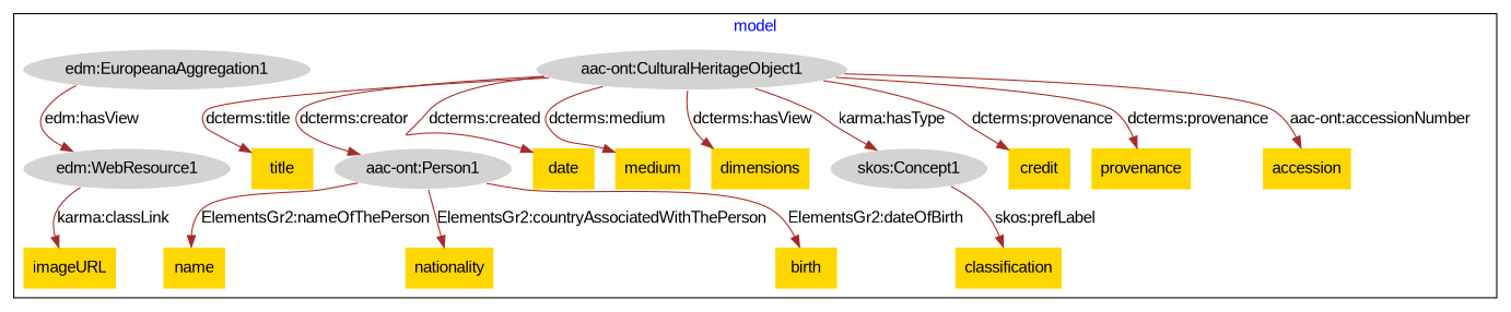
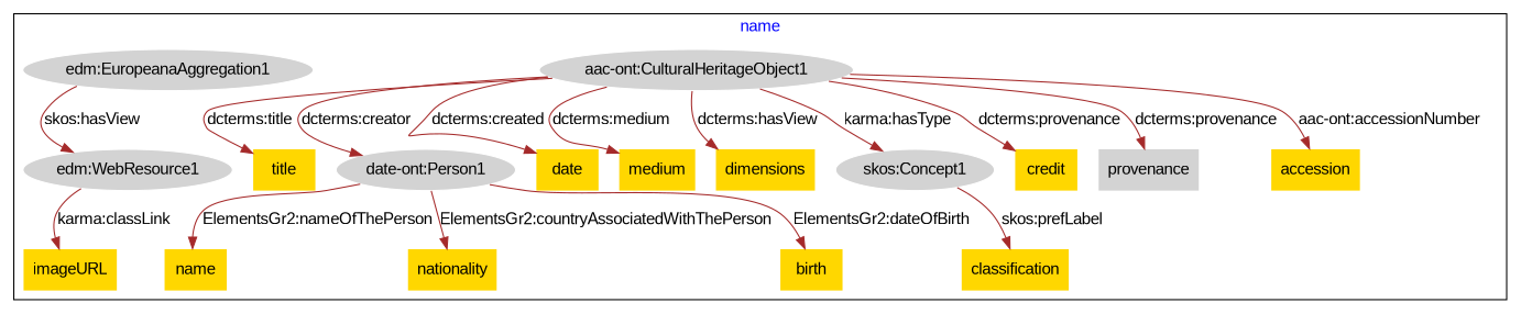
  digraph {
    fontcolor=blue
    fontname="Liberation Sans"
    remincross=true
    node [fillcolor=gold fontname="Liberation Sans" style=filled shape=plaintext]
    edge [color=brown fontcolor=black fontname="Liberation Sans"]
    n1 [color=white fillcolor=lightgray label="edm:WebResource1" shape=""]
    n2 [label=imageURL]
    n3 [color=white fillcolor=lightgray label="aac-ont:CulturalHeritageObject1" shape=""]
    n4 [label=title]
-   n5 [color=white fillcolor=lightgray label="aac-ont:Person1" shape=""]
+   n5 [color=white fillcolor=lightgray label="date-ont:Person1" shape=""]
    n6 [label=name]
    n7 [label=nationality]
    n8 [label=birth]
    n9 [label=date]
    n10 [label=medium]
    n11 [label=dimensions]
    n12 [color=white fillcolor=lightgray label="skos:Concept1" shape=""]
    n13 [label=classification]
    n14 [label=credit]
-   n15 [label=provenance]
+   n15 [fillcolor=lightgray label=provenance]
    n16 [label=accession]
    n17 [color=white fillcolor=lightgray label="edm:EuropeanaAggregation1" shape=""]
    subgraph cluster_1 {
-     label=model
+     label=name
      n1
      n2
      n3
      n4
      n5
      n6
      n7
      n8
      n9
      n10
      n11
      n12
      n13
      n14
      n15
      n16
      n17
    }
    n1 -> n2 [label="karma:classLink"]
    n3 -> n4 [label="dcterms:title"]
    n3 -> n5 [label="dcterms:creator"]
    n3 -> n9 [label="dcterms:created"]
    n3 -> n10 [label="dcterms:medium"]
    n3 -> n11 [label="dcterms:hasView"]
    n3 -> n12 [label="karma:hasType"]
    n3 -> n14 [label="dcterms:provenance"]
    n3 -> n15 [label="dcterms:provenance"]
    n3 -> n16 [label="aac-ont:accessionNumber"]
    n5 -> n6 [label="ElementsGr2:nameOfThePerson"]
    n5 -> n7 [label="ElementsGr2:countryAssociatedWithThePerson"]
    n5 -> n8 [label="ElementsGr2:dateOfBirth"]
    n12 -> n13 [label="skos:prefLabel"]
-   n17 -> n1 [label="edm:hasView"]
+   n17 -> n1 [label="skos:hasView"]
  }
